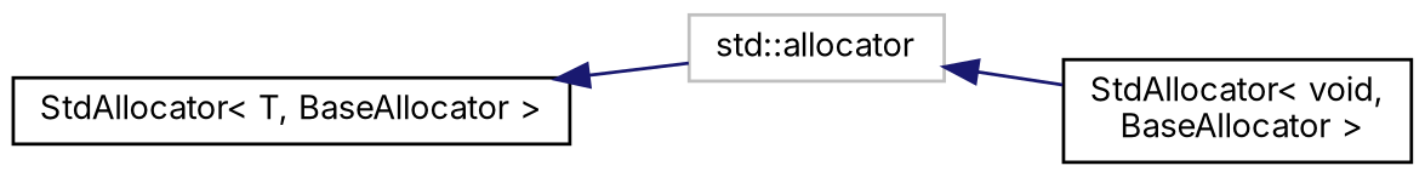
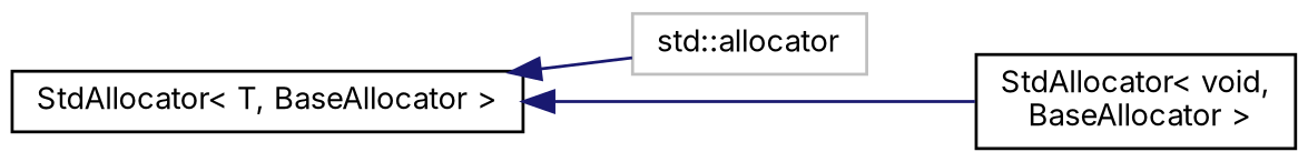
  digraph {
    fontname=Inter
    rankdir=LR
    node [color=black fillcolor=white fontname=Inter fontsize=10 shape=record style=filled]
    edge [color=midnightblue dir=back fontname=Inter fontsize=10 labelfontname=Helvetica labelfontsize=10 style=solid]
    n1 [color=grey75 height=0.2 label="std::allocator" width=0.4]
    n2 [height=0.2 label="StdAllocator\< void,\l BaseAllocator \>" width=0.4]
    n3 [height=0.2 label="StdAllocator\< T, BaseAllocator \>" width=0.4]
-   n1 -> n2
+   n3 -> n2
    n3 -> n1
  }
